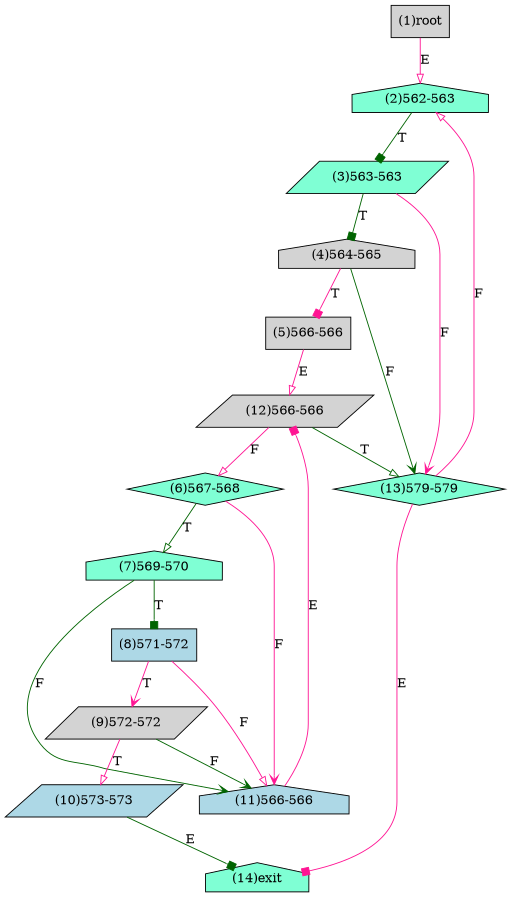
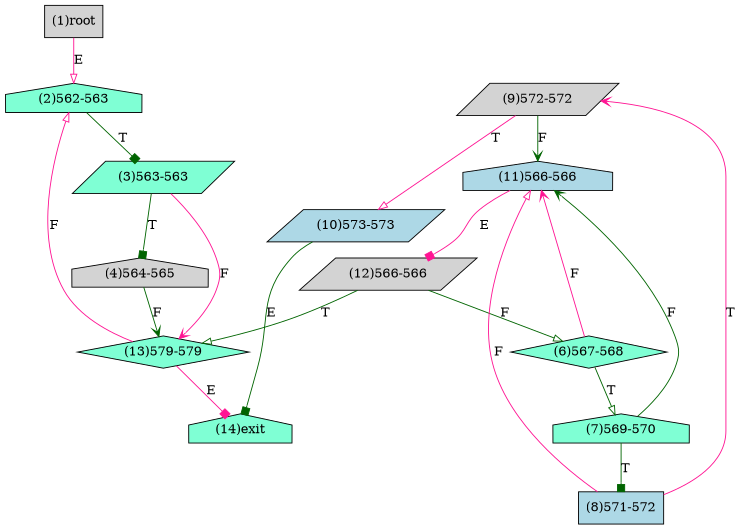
  digraph {
    node [fillcolor=aquamarine shape=house style=filled]
    edge [arrowhead=onormal color=deeppink]
    n1 [fillcolor=lightgrey label="(1)root" shape=box]
    n2 [label="(2)562-563"]
    n3 [label="(3)563-563" shape=parallelogram]
    n4 [label="(13)579-579" shape=diamond]
    n5 [fillcolor=lightgrey label="(4)564-565"]
    n6 [label="(14)exit"]
-   n7 [fillcolor=lightgrey label="(5)566-566" shape=box]
    n8 [fillcolor=lightgrey label="(12)566-566" shape=parallelogram]
    n9 [label="(6)567-568" shape=diamond]
    n10 [label="(7)569-570"]
    n11 [fillcolor=lightblue label="(11)566-566"]
    n12 [fillcolor=lightblue label="(8)571-572" shape=box]
    n13 [fillcolor=lightgrey label="(9)572-572" shape=parallelogram]
    n14 [fillcolor=lightblue label="(10)573-573" shape=parallelogram]
    n1 -> n2 [label=E]
    n2 -> n3 [arrowhead=box color=darkgreen label=T]
    n3 -> n4 [arrowhead=vee label=F]
    n3 -> n5 [arrowhead=box color=darkgreen label=T]
    n4 -> n2 [label=F]
    n4 -> n6 [arrowhead=box label=E]
    n5 -> n4 [arrowhead=vee color=darkgreen label=F]
-   n5 -> n7 [arrowhead=box label=T]
-   n7 -> n8 [label=E]
    n8 -> n4 [color=darkgreen label=T]
-   n8 -> n9 [label=F]
+   n8 -> n9 [color=darkgreen label=F]
    n9 -> n10 [color=darkgreen label=T]
    n9 -> n11 [arrowhead=vee label=F]
    n10 -> n11 [arrowhead=vee color=darkgreen label=F]
    n10 -> n12 [arrowhead=box color=darkgreen label=T]
    n11 -> n8 [arrowhead=box label=E]
    n12 -> n11 [label=F]
    n12 -> n13 [arrowhead=vee label=T]
    n13 -> n11 [arrowhead=vee color=darkgreen label=F]
    n13 -> n14 [label=T]
    n14 -> n6 [arrowhead=box color=darkgreen label=E]
  }
